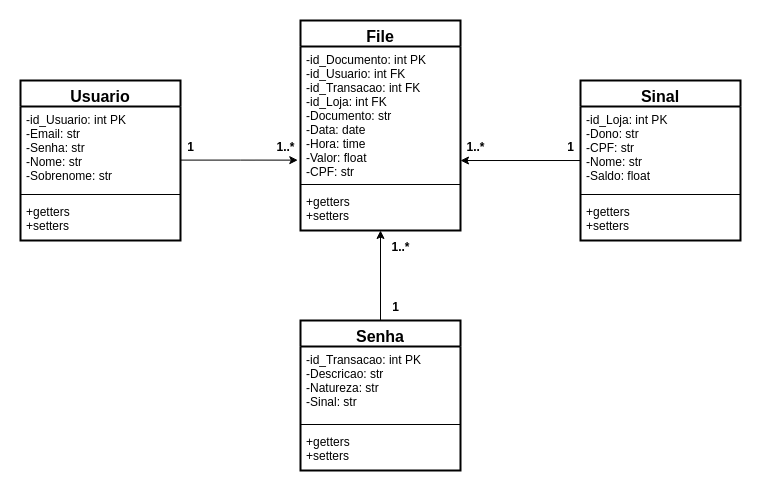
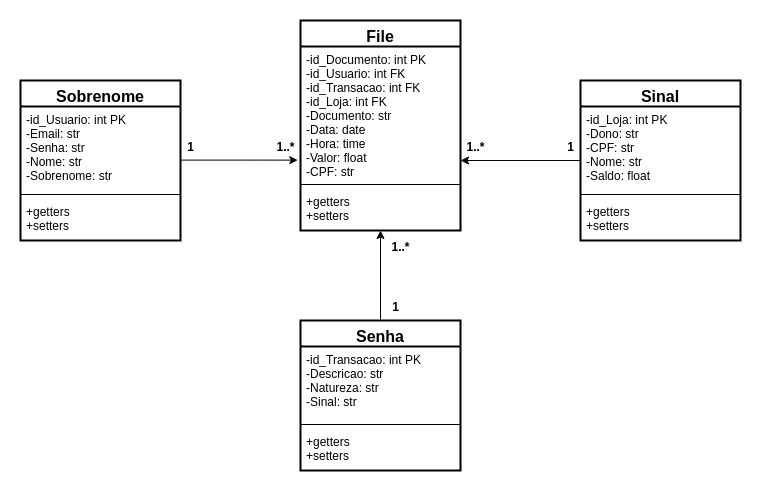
  <mxCell id="0" />
  <mxCell id="1" parent="0" />
  <mxCell id="2" value="File" style="swimlane;fontStyle=1;align=center;verticalAlign=top;childLayout=stackLayout;horizontal=1;startSize=26;horizontalStack=0;resizeParent=1;resizeParentMax=0;resizeLast=0;collapsible=1;marginBottom=0;strokeWidth=2;fontSize=16;" vertex="1" parent="1"><mxGeometry x="300" y="20" width="160" height="210" as="geometry" /></mxCell>
  <mxCell id="3" value="-id_Documento: int PK&#10;-id_Usuario: int FK&#10;-id_Transacao: int FK&#10;-id_Loja: int FK&#10;-Documento: str&#10;-Data: date&#10;-Hora: time&#10;-Valor: float&#10;-CPF: str" style="text;strokeColor=none;fillColor=none;align=left;verticalAlign=top;spacingLeft=4;spacingRight=4;overflow=hidden;rotatable=0;points=[[0,0.5],[1,0.5]];portConstraint=eastwest;fontColor=default;labelBackgroundColor=none;" vertex="1" parent="2"><mxGeometry y="26" width="160" height="134" as="geometry" /></mxCell>
  <mxCell id="4" value="" style="line;strokeWidth=1;fillColor=none;align=left;verticalAlign=middle;spacingTop=-1;spacingLeft=3;spacingRight=3;rotatable=0;labelPosition=right;points=[];portConstraint=eastwest;" vertex="1" parent="2"><mxGeometry y="160" width="160" height="8" as="geometry" /></mxCell>
  <mxCell id="5" value="+getters&#10;+setters" style="text;strokeColor=none;fillColor=none;align=left;verticalAlign=top;spacingLeft=4;spacingRight=4;overflow=hidden;rotatable=0;points=[[0,0.5],[1,0.5]];portConstraint=eastwest;" vertex="1" parent="2"><mxGeometry y="168" width="160" height="42" as="geometry" /></mxCell>
  <mxCell id="6" style="edgeStyle=orthogonalEdgeStyle;rounded=0;orthogonalLoop=1;jettySize=auto;html=1;entryX=0.5;entryY=1;entryDx=0;entryDy=0;entryPerimeter=0;fontSize=16;fontColor=default;" edge="1" parent="1" source="7" target="5"><mxGeometry relative="1" as="geometry" /></mxCell>
  <mxCell id="7" value="Senha" style="swimlane;fontStyle=1;align=center;verticalAlign=top;childLayout=stackLayout;horizontal=1;startSize=26;horizontalStack=0;resizeParent=1;resizeParentMax=0;resizeLast=0;collapsible=1;marginBottom=0;strokeWidth=2;fontSize=16;" vertex="1" parent="1"><mxGeometry x="300" y="320" width="160" height="150" as="geometry" /></mxCell>
  <mxCell id="8" value="-id_Transacao: int PK&#10;-Descricao: str&#10;-Natureza: str&#10;-Sinal: str" style="text;strokeColor=none;fillColor=none;align=left;verticalAlign=top;spacingLeft=4;spacingRight=4;overflow=hidden;rotatable=0;points=[[0,0.5],[1,0.5]];portConstraint=eastwest;" vertex="1" parent="7"><mxGeometry y="26" width="160" height="74" as="geometry" /></mxCell>
  <mxCell id="9" value="" style="line;strokeWidth=1;fillColor=none;align=left;verticalAlign=middle;spacingTop=-1;spacingLeft=3;spacingRight=3;rotatable=0;labelPosition=right;points=[];portConstraint=eastwest;" vertex="1" parent="7"><mxGeometry y="100" width="160" height="8" as="geometry" /></mxCell>
  <mxCell id="10" value="+getters&#10;+setters" style="text;strokeColor=none;fillColor=none;align=left;verticalAlign=top;spacingLeft=4;spacingRight=4;overflow=hidden;rotatable=0;points=[[0,0.5],[1,0.5]];portConstraint=eastwest;" vertex="1" parent="7"><mxGeometry y="108" width="160" height="42" as="geometry" /></mxCell>
- <mxCell id="11" value="Usuario" style="swimlane;fontStyle=1;align=center;verticalAlign=top;childLayout=stackLayout;horizontal=1;startSize=26;horizontalStack=0;resizeParent=1;resizeParentMax=0;resizeLast=0;collapsible=1;marginBottom=0;strokeWidth=2;fontSize=16;" vertex="1" parent="1"><mxGeometry x="20" y="80" width="160" height="160" as="geometry" /></mxCell>
+ <mxCell id="11" value="Sobrenome" style="swimlane;fontStyle=1;align=center;verticalAlign=top;childLayout=stackLayout;horizontal=1;startSize=26;horizontalStack=0;resizeParent=1;resizeParentMax=0;resizeLast=0;collapsible=1;marginBottom=0;strokeWidth=2;fontSize=16;" vertex="1" parent="1"><mxGeometry x="20" y="80" width="160" height="160" as="geometry" /></mxCell>
  <mxCell id="12" value="-id_Usuario: int PK&#10;-Email: str&#10;-Senha: str&#10;-Nome: str&#10;-Sobrenome: str" style="text;strokeColor=none;fillColor=none;align=left;verticalAlign=top;spacingLeft=4;spacingRight=4;overflow=hidden;rotatable=0;points=[[0,0.5],[1,0.5]];portConstraint=eastwest;" vertex="1" parent="11"><mxGeometry y="26" width="160" height="84" as="geometry" /></mxCell>
  <mxCell id="13" value="" style="line;strokeWidth=1;fillColor=none;align=left;verticalAlign=middle;spacingTop=-1;spacingLeft=3;spacingRight=3;rotatable=0;labelPosition=right;points=[];portConstraint=eastwest;" vertex="1" parent="11"><mxGeometry y="110" width="160" height="8" as="geometry" /></mxCell>
  <mxCell id="14" value="+getters&#10;+setters" style="text;strokeColor=none;fillColor=none;align=left;verticalAlign=top;spacingLeft=4;spacingRight=4;overflow=hidden;rotatable=0;points=[[0,0.5],[1,0.5]];portConstraint=eastwest;" vertex="1" parent="11"><mxGeometry y="118" width="160" height="42" as="geometry" /></mxCell>
  <mxCell id="15" style="edgeStyle=orthogonalEdgeStyle;rounded=0;orthogonalLoop=1;jettySize=auto;html=1;entryX=1;entryY=0.851;entryDx=0;entryDy=0;entryPerimeter=0;fontSize=16;fontColor=default;" edge="1" parent="1" source="16" target="3"><mxGeometry relative="1" as="geometry" /></mxCell>
  <mxCell id="16" value="Sinal" style="swimlane;fontStyle=1;align=center;verticalAlign=top;childLayout=stackLayout;horizontal=1;startSize=26;horizontalStack=0;resizeParent=1;resizeParentMax=0;resizeLast=0;collapsible=1;marginBottom=0;strokeWidth=2;fontSize=16;" vertex="1" parent="1"><mxGeometry x="580" y="80" width="160" height="160" as="geometry" /></mxCell>
  <mxCell id="17" value="-id_Loja: int PK&#10;-Dono: str&#10;-CPF: str&#10;-Nome: str&#10;-Saldo: float" style="text;strokeColor=none;fillColor=none;align=left;verticalAlign=top;spacingLeft=4;spacingRight=4;overflow=hidden;rotatable=0;points=[[0,0.5],[1,0.5]];portConstraint=eastwest;" vertex="1" parent="16"><mxGeometry y="26" width="160" height="84" as="geometry" /></mxCell>
  <mxCell id="18" value="" style="line;strokeWidth=1;fillColor=none;align=left;verticalAlign=middle;spacingTop=-1;spacingLeft=3;spacingRight=3;rotatable=0;labelPosition=right;points=[];portConstraint=eastwest;" vertex="1" parent="16"><mxGeometry y="110" width="160" height="8" as="geometry" /></mxCell>
  <mxCell id="19" value="+getters&#10;+setters" style="text;strokeColor=none;fillColor=none;align=left;verticalAlign=top;spacingLeft=4;spacingRight=4;overflow=hidden;rotatable=0;points=[[0,0.5],[1,0.5]];portConstraint=eastwest;" vertex="1" parent="16"><mxGeometry y="118" width="160" height="42" as="geometry" /></mxCell>
  <mxCell id="20" style="edgeStyle=orthogonalEdgeStyle;rounded=0;orthogonalLoop=1;jettySize=auto;html=1;entryX=-0.017;entryY=0.848;entryDx=0;entryDy=0;entryPerimeter=0;fontSize=16;fontColor=default;" edge="1" parent="1" source="12" target="3"><mxGeometry relative="1" as="geometry"><Array as="points"><mxPoint x="240" y="160" /></Array></mxGeometry></mxCell>
  <mxCell id="21" value="&lt;b&gt;&lt;font style=&quot;font-size: 12px&quot;&gt;1&lt;/font&gt;&lt;/b&gt;" style="text;html=1;align=center;verticalAlign=middle;resizable=0;points=[];autosize=1;strokeColor=none;fillColor=none;fontSize=16;fontColor=default;" vertex="1" parent="1"><mxGeometry x="180" y="130" width="20" height="30" as="geometry" /></mxCell>
  <mxCell id="22" value="&lt;b&gt;&lt;font style=&quot;font-size: 12px&quot;&gt;1..*&lt;/font&gt;&lt;/b&gt;" style="text;html=1;align=center;verticalAlign=middle;resizable=0;points=[];autosize=1;strokeColor=none;fillColor=none;fontSize=16;fontColor=default;" vertex="1" parent="1"><mxGeometry x="270" y="130" width="30" height="30" as="geometry" /></mxCell>
  <mxCell id="23" value="&lt;b&gt;&lt;font style=&quot;font-size: 12px&quot;&gt;1&lt;/font&gt;&lt;/b&gt;" style="text;html=1;align=center;verticalAlign=middle;resizable=0;points=[];autosize=1;strokeColor=none;fillColor=none;fontSize=16;fontColor=default;" vertex="1" parent="1"><mxGeometry x="385" y="290" width="20" height="30" as="geometry" /></mxCell>
  <mxCell id="24" value="&lt;b&gt;&lt;font style=&quot;font-size: 12px&quot;&gt;1..*&lt;/font&gt;&lt;/b&gt;" style="text;html=1;align=center;verticalAlign=middle;resizable=0;points=[];autosize=1;strokeColor=none;fillColor=none;fontSize=16;fontColor=default;" vertex="1" parent="1"><mxGeometry x="385" y="230" width="30" height="30" as="geometry" /></mxCell>
  <mxCell id="25" value="&lt;b&gt;&lt;font style=&quot;font-size: 12px&quot;&gt;1..*&lt;/font&gt;&lt;/b&gt;" style="text;html=1;align=center;verticalAlign=middle;resizable=0;points=[];autosize=1;strokeColor=none;fillColor=none;fontSize=16;fontColor=default;" vertex="1" parent="1"><mxGeometry x="460" y="130" width="30" height="30" as="geometry" /></mxCell>
  <mxCell id="26" value="&lt;b&gt;&lt;font style=&quot;font-size: 12px&quot;&gt;1&lt;/font&gt;&lt;/b&gt;" style="text;html=1;align=center;verticalAlign=middle;resizable=0;points=[];autosize=1;strokeColor=none;fillColor=none;fontSize=16;fontColor=default;" vertex="1" parent="1"><mxGeometry x="560" y="130" width="20" height="30" as="geometry" /></mxCell>
